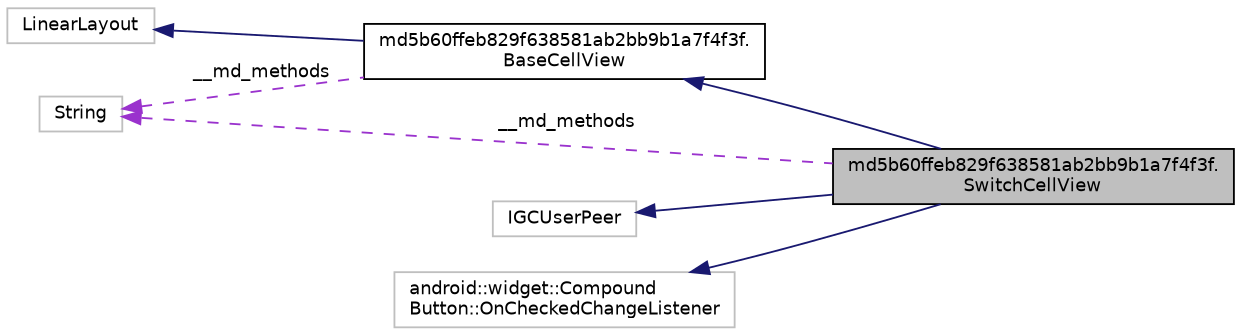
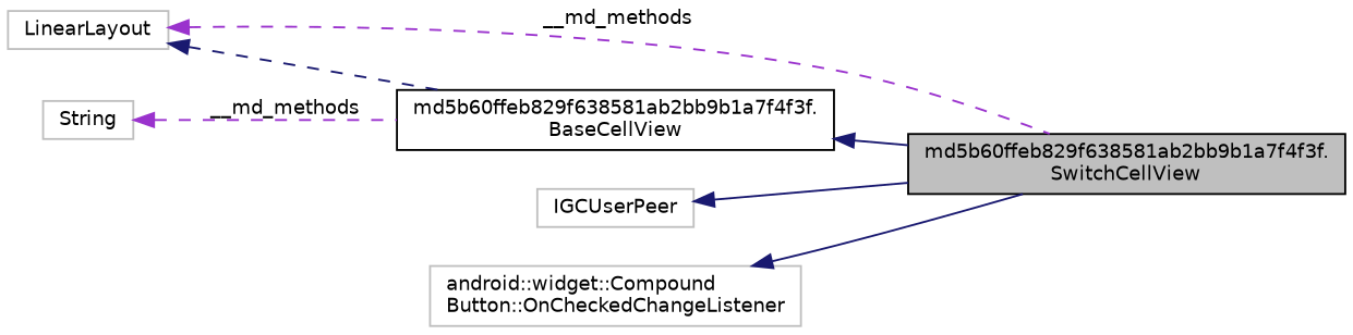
  digraph {
    rankdir=LR
    node [color=grey75 fillcolor=white fontname=Helvetica fontsize=10 shape=record style=filled]
    edge [color=midnightblue dir=back fontname=Helvetica fontsize=10 labelfontname=Helvetica labelfontsize=10 style=solid]
    n1 [color=black fillcolor=grey75 fontcolor=black height=0.2 label="md5b60ffeb829f638581ab2bb9b1a7f4f3f.\lSwitchCellView" width=0.4]
    n2 [color=black height=0.2 label="md5b60ffeb829f638581ab2bb9b1a7f4f3f.\lBaseCellView" width=0.4]
    n3 [height=0.2 label=LinearLayout width=0.4]
    n4 [height=0.2 label=IGCUserPeer width=0.4]
    n5 [height=0.2 label=String width=0.4]
    n6 [height=0.2 label="android::widget::Compound\lButton::OnCheckedChangeListener" width=0.4]
    n2 -> n1
-   n3 -> n2
+   n3 -> n2 [style=dashed]
    n4 -> n1
-   n5 -> n1 [color=darkorchid3 label=" __md_methods" style=dashed]
+   n3 -> n1 [color=darkorchid3 label=" __md_methods" style=dashed]
    n5 -> n2 [color=darkorchid3 label=" __md_methods" style=dashed]
    n6 -> n1
  }
